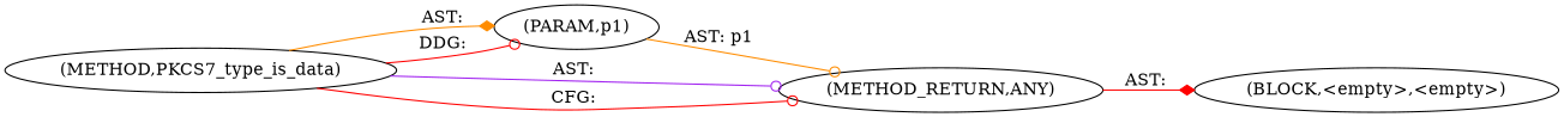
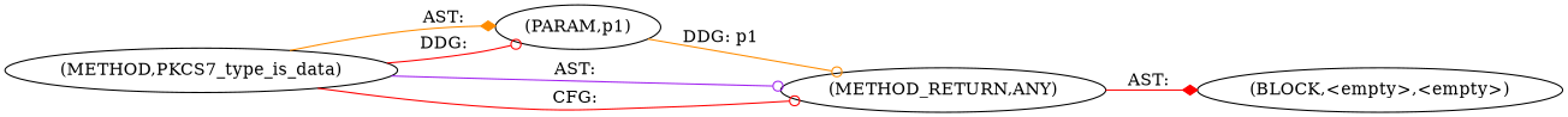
  digraph {
    rankdir=LR
    edge [arrowhead=odot color=red]
    n1 [label=<(METHOD,PKCS7_type_is_data)>]
    n2 [label=<(PARAM,p1)>]
    n3 [label=<(METHOD_RETURN,ANY)>]
    n4 [label=<(BLOCK,&lt;empty&gt;,&lt;empty&gt;)>]
    n1 -> n2 [arrowhead=diamond color=darkorange label="AST: "]
    n1 -> n2 [label="DDG: "]
    n1 -> n3 [color=purple label="AST: "]
    n1 -> n3 [label="CFG: "]
-   n2 -> n3 [color=darkorange label="AST: p1"]
+   n2 -> n3 [color=darkorange label="DDG: p1"]
    n3 -> n4 [arrowhead=diamond label="AST: "]
  }
